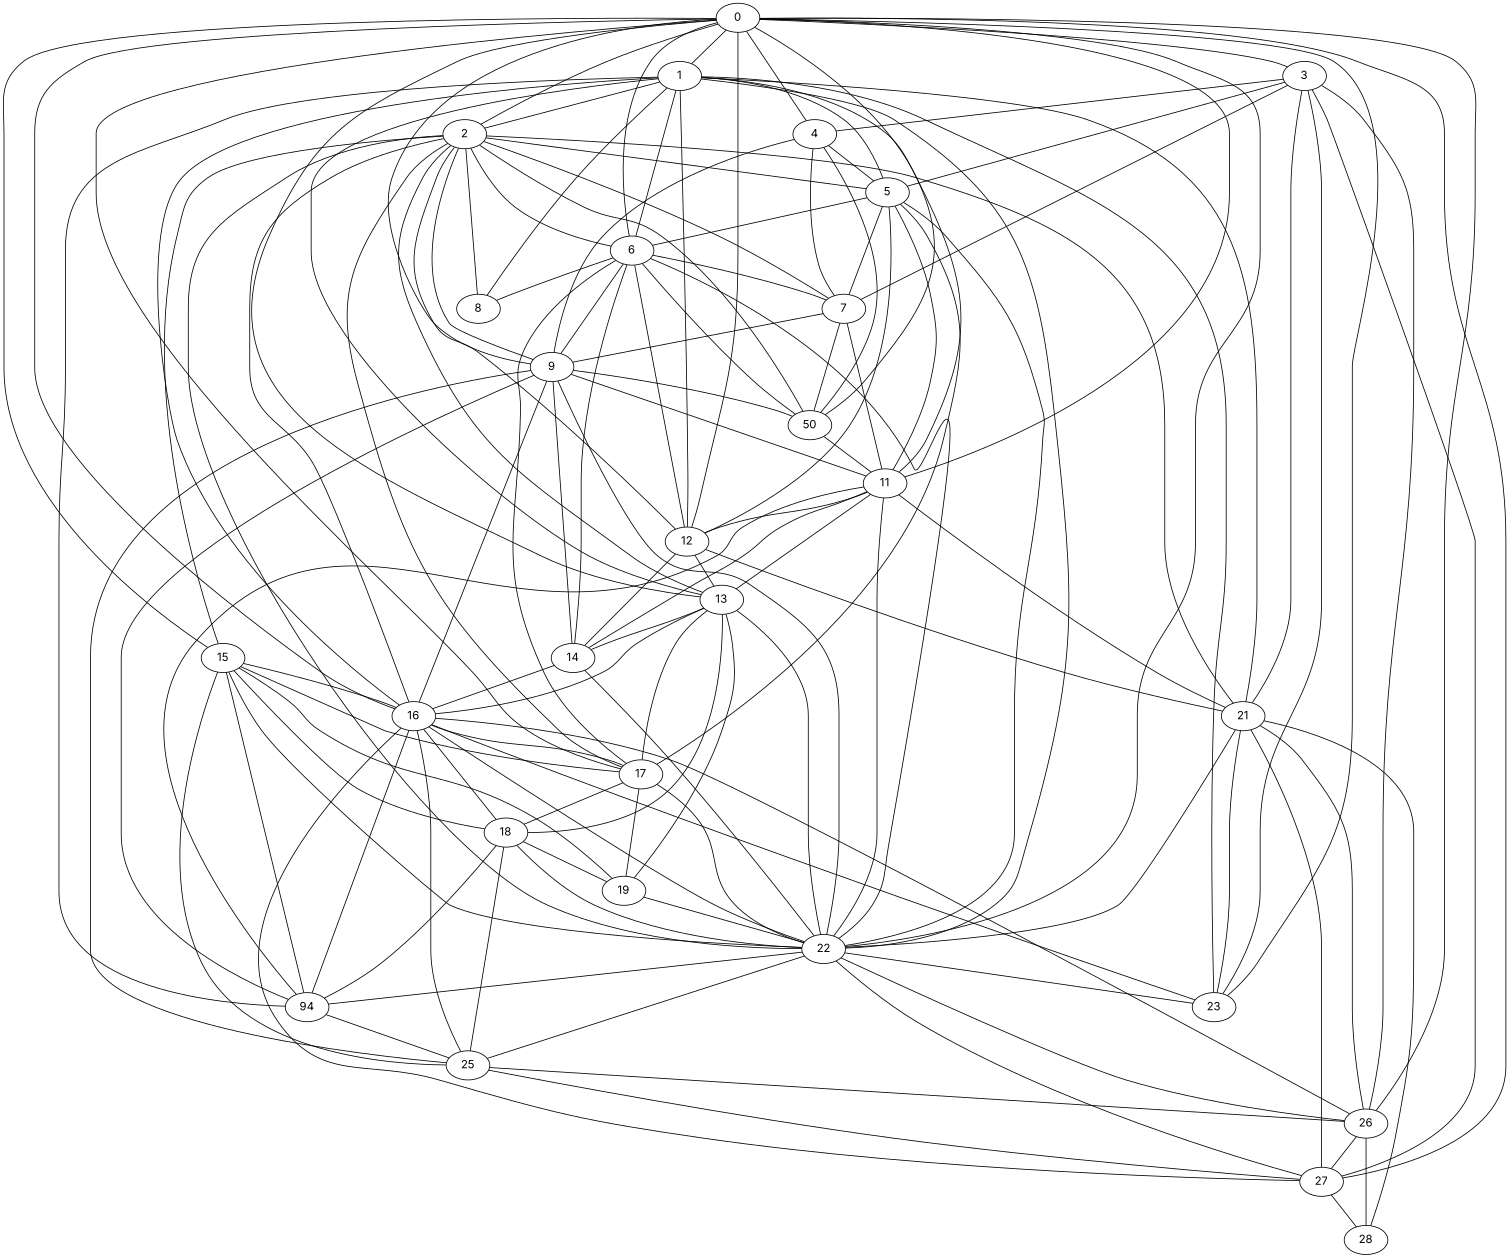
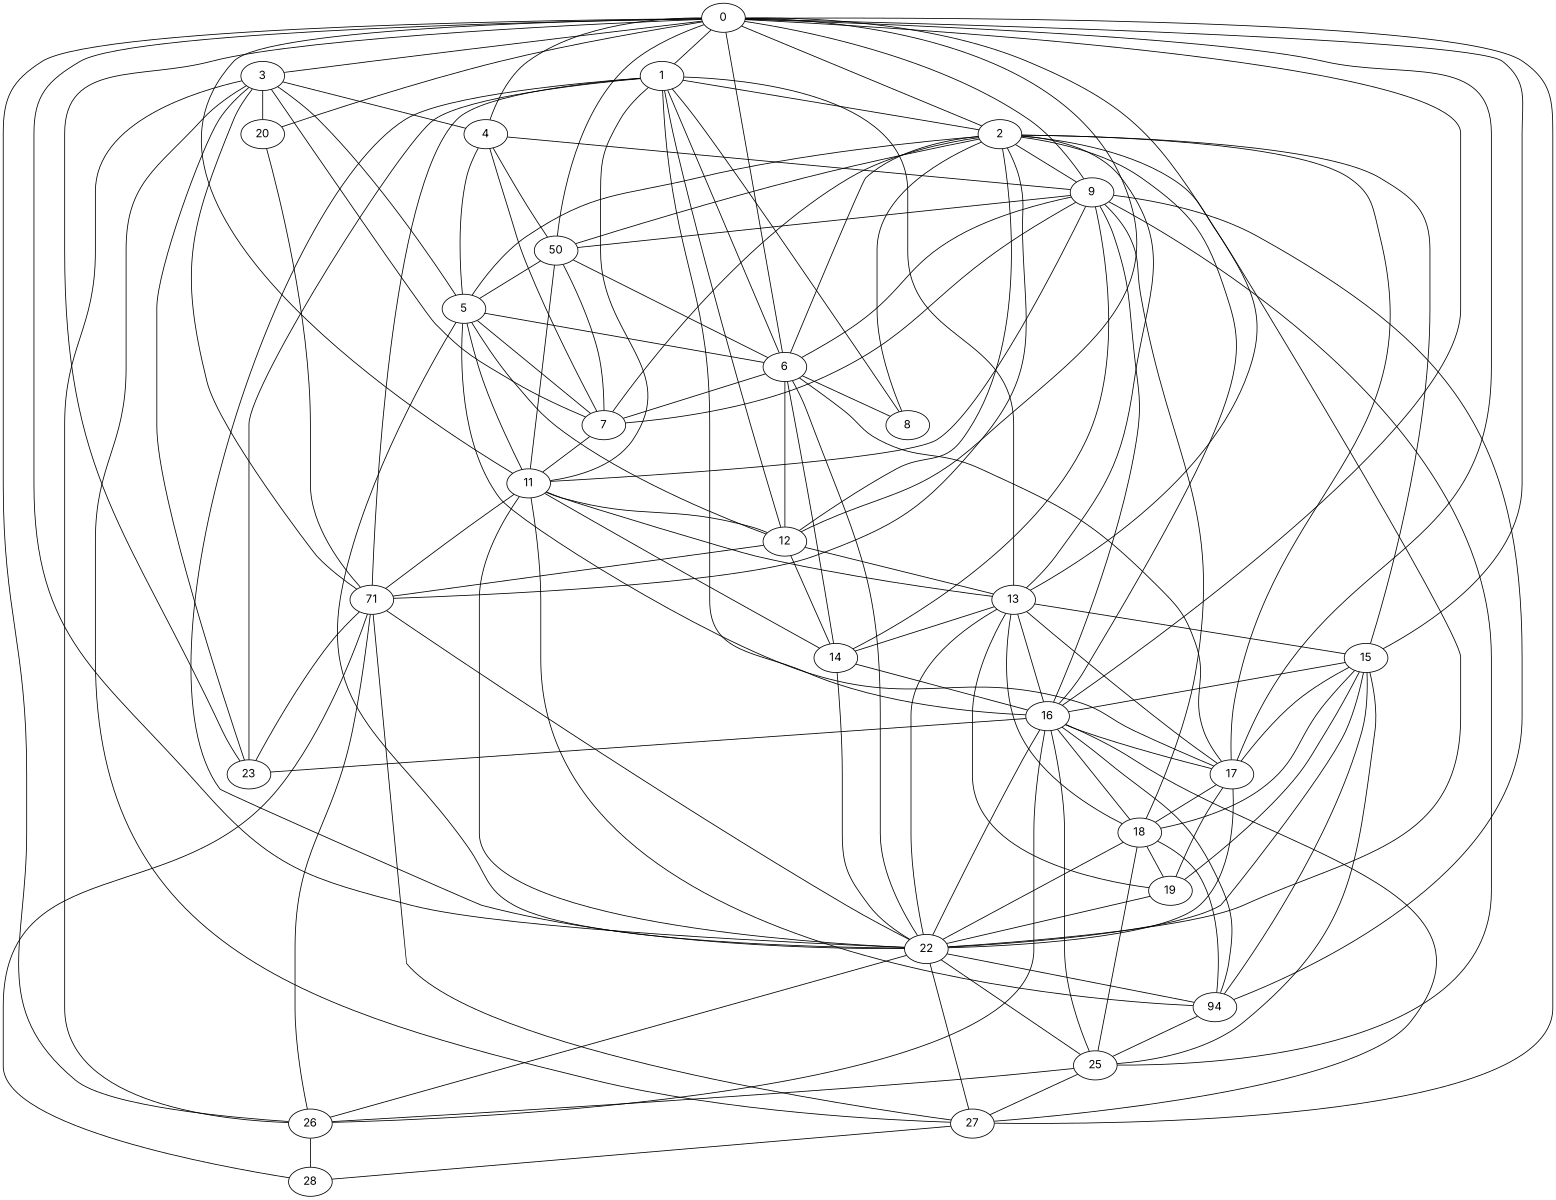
  graph {
    fontname=Inter
    node [fontname=Inter]
    edge [fontname=Inter]
    0
    9
    1
    n4 [label=50]
    2
    6
    12
    4
    11
    3
    13
    15
    16
    17
+   20
    22
    23
    26
    27
    n20 [label=94]
    14
    25
-   21
+   21 [label=71]
    8
    5
    7
    19
    18
    28
    0 -- 9
    0 -- 1
    0 -- n4
    0 -- 2
    0 -- 6
    0 -- 12
    0 -- 4
    0 -- 11
    0 -- 3
    0 -- 13
    0 -- 15
    0 -- 16
    0 -- 17
+   0 -- 20
    0 -- 22
    0 -- 23
    0 -- 26
    0 -- 27
    9 -- n4
    9 -- 11
    9 -- 16
-   9 -- 22
+   9 -- 18
    9 -- n20
    9 -- 14
    9 -- 25
    1 -- 2
    1 -- 6
    1 -- 12
    1 -- 11
    1 -- 13
    1 -- 16
    1 -- 22
    1 -- 23
-   1 -- n20
    1 -- 21
    1 -- 8
-   1 -- 5
+   n4 -- 5
    n4 -- 11
    2 -- 9
    2 -- n4
    2 -- 6
    2 -- 12
    2 -- 13
    2 -- 15
    2 -- 16
    2 -- 17
    2 -- 22
    2 -- 21
    2 -- 8
    2 -- 5
    2 -- 7
    6 -- 9
    6 -- n4
    6 -- 12
    6 -- 17
    6 -- 22
    6 -- 14
    6 -- 8
    6 -- 7
    12 -- 13
    12 -- 14
    12 -- 21
    4 -- 9
    4 -- n4
    4 -- 5
    4 -- 7
    11 -- 12
    11 -- 13
    11 -- 22
    11 -- n20
    11 -- 14
    11 -- 21
    3 -- 4
+   3 -- 20
    3 -- 23
    3 -- 26
    3 -- 27
    3 -- 21
    3 -- 5
    3 -- 7
+   13 -- 15
    13 -- 16
    13 -- 17
    13 -- 22
    13 -- 14
    13 -- 19
    13 -- 18
    15 -- 16
    15 -- 17
    15 -- 22
    15 -- n20
    15 -- 25
    15 -- 19
    15 -- 18
    16 -- 17
    16 -- 22
    16 -- 23
    16 -- 26
    16 -- 27
    16 -- n20
    16 -- 25
    16 -- 18
    17 -- 22
    17 -- 19
    17 -- 18
-   22 -- 23
+   20 -- 21
    22 -- 26
    22 -- 27
    22 -- n20
    22 -- 25
-   26 -- 27
    26 -- 28
    27 -- 28
    n20 -- 25
    14 -- 16
    14 -- 22
    25 -- 26
    25 -- 27
    21 -- 22
    21 -- 23
    21 -- 26
    21 -- 27
    21 -- 28
    5 -- 6
    5 -- 12
    5 -- 11
    5 -- 17
    5 -- 22
    5 -- 7
    7 -- 9
    7 -- n4
    7 -- 11
    19 -- 22
    18 -- 22
    18 -- n20
    18 -- 25
    18 -- 19
  }
